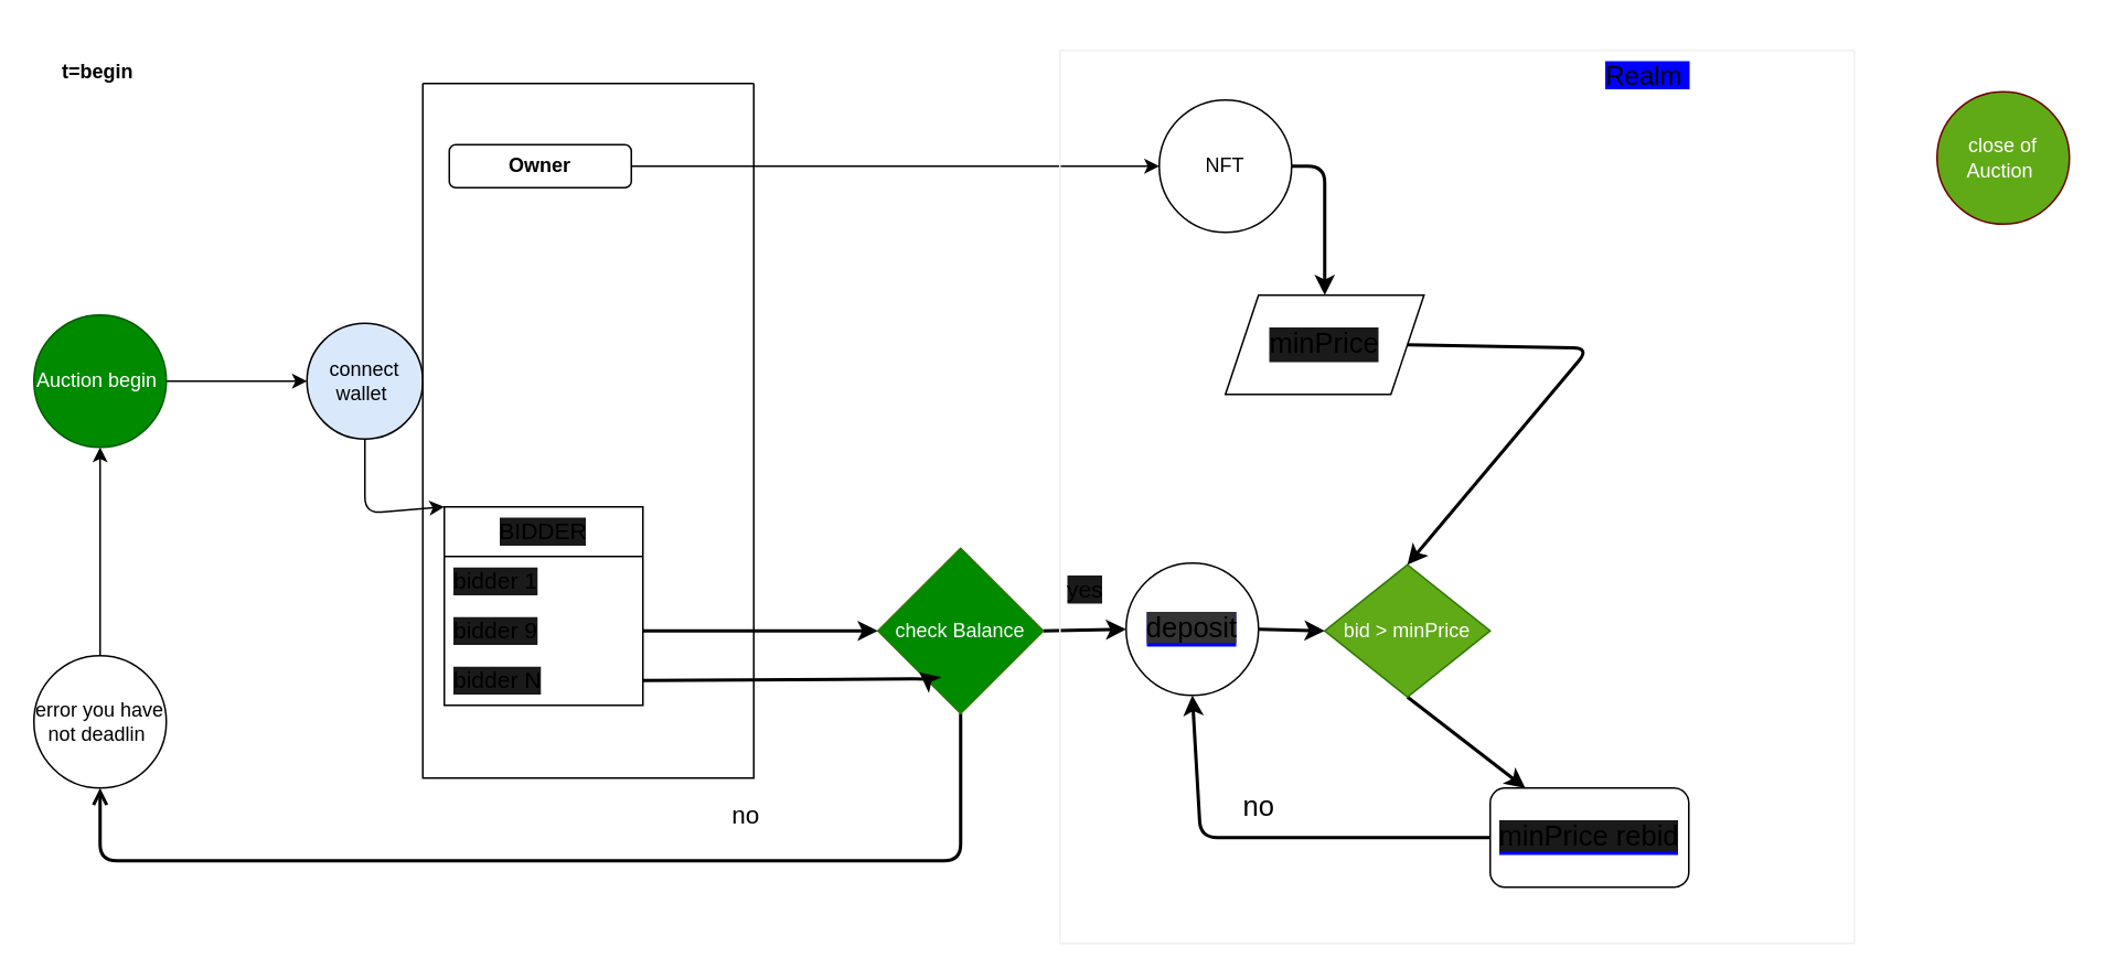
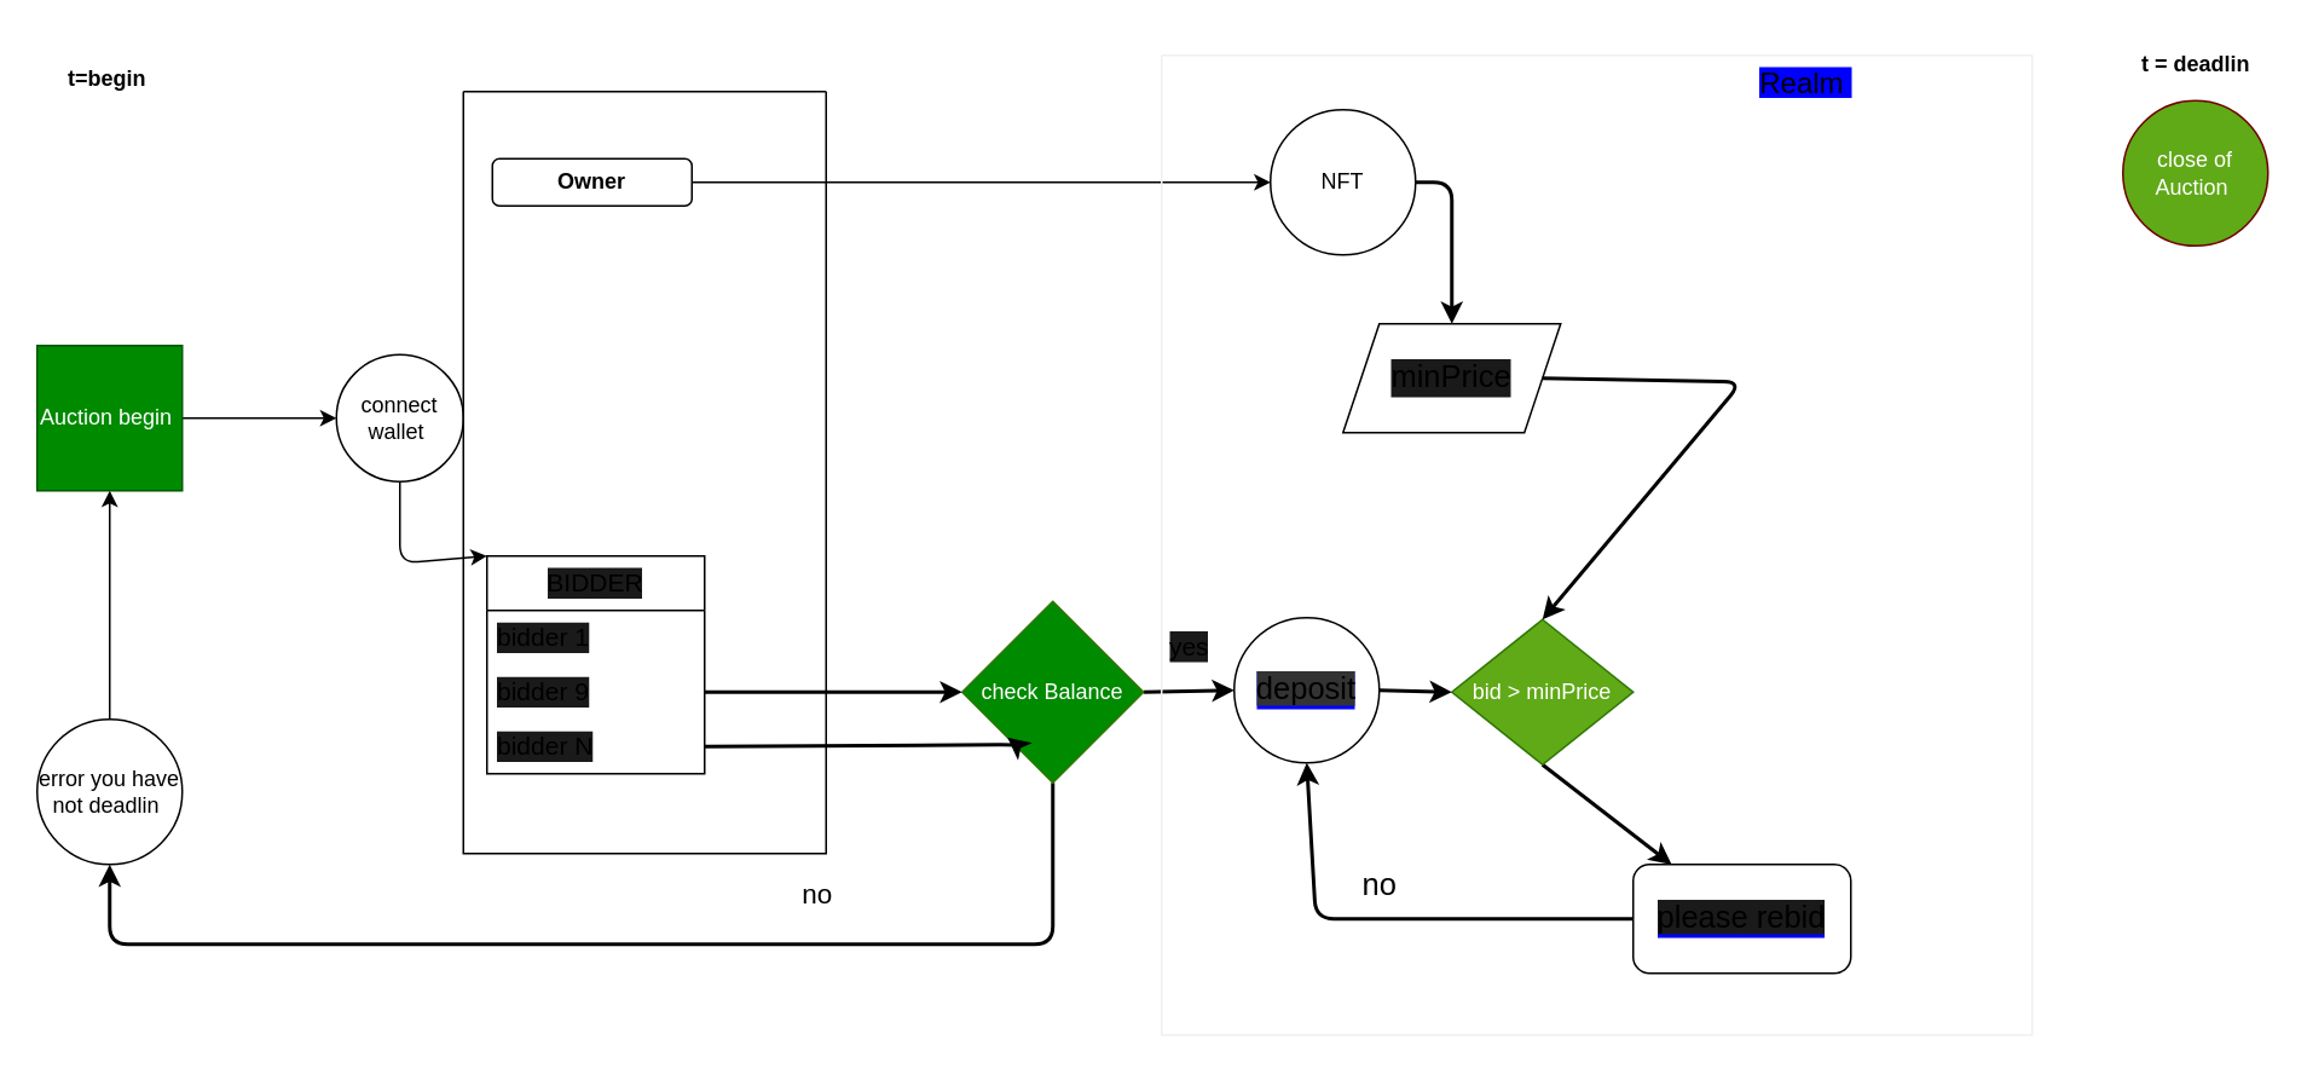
  <mxCell id="0" />
  <mxCell id="1" parent="0" />
  <mxCell id="2" style="edgeStyle=none;html=1;exitX=0.5;exitY=1;exitDx=0;exitDy=0;entryX=0.5;entryY=1;entryDx=0;entryDy=0;startArrow=none;" parent="1" source="12" target="4" edge="1"><mxGeometry relative="1" as="geometry"><Array as="points" /></mxGeometry></mxCell>
  <mxCell id="3" style="edgeStyle=none;html=1;exitX=1;exitY=0.5;exitDx=0;exitDy=0;" parent="1" source="4" target="6" edge="1"><mxGeometry relative="1" as="geometry" /></mxCell>
- <mxCell id="4" value="Auction begin&amp;nbsp;" style="ellipse;whiteSpace=wrap;html=1;aspect=fixed;fillColor=#008a00;fontColor=#ffffff;strokeColor=#005700;" parent="1" vertex="1"><mxGeometry x="20" y="190" width="80" height="80" as="geometry" /></mxCell>
+ <mxCell id="4" value="Auction begin&amp;nbsp;" style="whiteSpace=wrap;html=1;aspect=fixed;fillColor=#008a00;fontColor=#ffffff;strokeColor=#005700;rounded=0;" parent="1" vertex="1"><mxGeometry x="20" y="190" width="80" height="80" as="geometry" /></mxCell>
  <mxCell id="5" style="edgeStyle=none;html=1;exitX=0.5;exitY=1;exitDx=0;exitDy=0;entryX=0;entryY=0;entryDx=0;entryDy=0;" parent="1" source="6" target="26" edge="1"><mxGeometry relative="1" as="geometry"><mxPoint x="240" y="356" as="targetPoint" /><Array as="points"><mxPoint x="220" y="310" /></Array></mxGeometry></mxCell>
- <mxCell id="6" value="connect wallet&amp;nbsp;" style="ellipse;whiteSpace=wrap;html=1;aspect=fixed;fillColor=#dae8fc;" parent="1" vertex="1"><mxGeometry x="185" y="195" width="70" height="70" as="geometry" /></mxCell>
+ <mxCell id="6" value="connect wallet&amp;nbsp;" style="ellipse;whiteSpace=wrap;html=1;aspect=fixed;" parent="1" vertex="1"><mxGeometry x="185" y="195" width="70" height="70" as="geometry" /></mxCell>
  <mxCell id="7" value="close of Auction&amp;nbsp;" style="ellipse;whiteSpace=wrap;html=1;aspect=fixed;fillColor=#60a917;fontColor=#ffffff;strokeColor=#6F0000;" parent="1" vertex="1"><mxGeometry x="1170" y="55" width="80" height="80" as="geometry" /></mxCell>
+ <mxCell id="8" value="&lt;b&gt;t = deadlin&lt;/b&gt;" style="text;html=1;align=center;verticalAlign=middle;resizable=0;points=[];autosize=1;strokeColor=none;fillColor=none;" parent="1" vertex="1"><mxGeometry x="1170" y="20" width="80" height="30" as="geometry" /></mxCell>
  <mxCell id="9" value="&lt;b&gt;t=begin&amp;nbsp;&lt;/b&gt;" style="text;html=1;align=center;verticalAlign=middle;resizable=0;points=[];autosize=1;strokeColor=none;fillColor=none;" parent="1" vertex="1"><mxGeometry x="25" y="28" width="70" height="30" as="geometry" /></mxCell>
  <mxCell id="10" style="edgeStyle=none;html=1;exitX=1;exitY=0.5;exitDx=0;exitDy=0;fontSize=17;entryX=0;entryY=0.5;entryDx=0;entryDy=0;" parent="1" source="11" target="18" edge="1"><mxGeometry relative="1" as="geometry"><mxPoint x="510.001" y="101.718" as="targetPoint" /></mxGeometry></mxCell>
  <mxCell id="11" value="&lt;b&gt;Owner&lt;/b&gt;" style="rounded=1;whiteSpace=wrap;html=1;" parent="1" vertex="1"><mxGeometry x="271" y="87" width="110" height="26" as="geometry" /></mxCell>
  <mxCell id="12" value="error you have not deadlin&amp;nbsp;" style="ellipse;whiteSpace=wrap;html=1;aspect=fixed;" parent="1" vertex="1"><mxGeometry x="20" y="396" width="80" height="80" as="geometry" /></mxCell>
  <mxCell id="13" value="&lt;font style=&quot;font-size: 15px;&quot;&gt;no&lt;/font&gt;" style="text;html=1;align=center;verticalAlign=middle;resizable=0;points=[];autosize=1;strokeColor=none;fillColor=none;" parent="1" vertex="1"><mxGeometry x="430" y="477" width="40" height="30" as="geometry" /></mxCell>
- <mxCell id="14" style="edgeStyle=none;html=1;entryX=0.5;entryY=1;entryDx=0;entryDy=0;strokeWidth=2;fontSize=17;endArrow=open;" parent="1" source="16" target="12" edge="1"><mxGeometry relative="1" as="geometry"><Array as="points"><mxPoint x="580" y="520" /><mxPoint x="60" y="520" /></Array></mxGeometry></mxCell>
+ <mxCell id="14" style="edgeStyle=none;html=1;entryX=0.5;entryY=1;entryDx=0;entryDy=0;strokeWidth=2;fontSize=17;" parent="1" source="16" target="12" edge="1"><mxGeometry relative="1" as="geometry"><Array as="points"><mxPoint x="580" y="520" /><mxPoint x="60" y="520" /></Array></mxGeometry></mxCell>
  <mxCell id="15" style="edgeStyle=none;html=1;exitX=1;exitY=0.5;exitDx=0;exitDy=0;entryX=0;entryY=0.5;entryDx=0;entryDy=0;strokeWidth=2;fontSize=17;" parent="1" source="16" target="22" edge="1"><mxGeometry relative="1" as="geometry" /></mxCell>
  <mxCell id="16" value="check Balance" style="rhombus;whiteSpace=wrap;html=1;fillColor=#008a00;fontColor=#ffffff;strokeColor=#2D7600;" parent="1" vertex="1"><mxGeometry x="530" y="331" width="100" height="100" as="geometry" /></mxCell>
  <mxCell id="17" style="edgeStyle=none;html=1;exitX=1;exitY=0.5;exitDx=0;exitDy=0;strokeWidth=2;fontSize=16;" parent="1" source="18" target="35" edge="1"><mxGeometry relative="1" as="geometry"><Array as="points"><mxPoint x="800" y="100" /></Array></mxGeometry></mxCell>
  <mxCell id="18" value="NFT" style="ellipse;whiteSpace=wrap;html=1;rounded=1;" parent="1" vertex="1"><mxGeometry x="700" y="60" width="80" height="80" as="geometry" /></mxCell>
  <mxCell id="19" style="edgeStyle=none;html=1;exitX=0.5;exitY=1;exitDx=0;exitDy=0;strokeWidth=2;fontSize=17;" parent="1" source="20" target="24" edge="1"><mxGeometry relative="1" as="geometry"><mxPoint x="859.667" y="465" as="targetPoint" /></mxGeometry></mxCell>
  <mxCell id="20" value="bid &amp;gt; minPrice" style="rhombus;whiteSpace=wrap;html=1;fillColor=#60a917;fontColor=#ffffff;strokeColor=#2D7600;" parent="1" vertex="1"><mxGeometry x="800" y="341" width="100" height="80" as="geometry" /></mxCell>
  <mxCell id="21" style="edgeStyle=none;html=1;exitX=1;exitY=0.5;exitDx=0;exitDy=0;entryX=0;entryY=0.5;entryDx=0;entryDy=0;strokeWidth=2;fontSize=17;" parent="1" source="22" target="20" edge="1"><mxGeometry relative="1" as="geometry" /></mxCell>
  <mxCell id="22" value="&lt;span style=&quot;background-color: rgb(51, 51, 51);&quot;&gt;deposit&lt;/span&gt;" style="ellipse;whiteSpace=wrap;html=1;aspect=fixed;labelBackgroundColor=#0000FF;strokeWidth=1;fontSize=17;" parent="1" vertex="1"><mxGeometry x="680" y="340" width="80" height="80" as="geometry" /></mxCell>
  <mxCell id="23" style="edgeStyle=none;html=1;exitX=0;exitY=0.5;exitDx=0;exitDy=0;entryX=0.5;entryY=1;entryDx=0;entryDy=0;strokeWidth=2;fontSize=15;" parent="1" source="24" target="22" edge="1"><mxGeometry relative="1" as="geometry"><Array as="points"><mxPoint x="725" y="506" /></Array></mxGeometry></mxCell>
- <mxCell id="24" value="&lt;span style=&quot;background-color: rgb(26, 26, 26);&quot;&gt;minPrice rebid&lt;/span&gt;" style="rounded=1;whiteSpace=wrap;html=1;labelBackgroundColor=#0000FF;strokeWidth=1;fontSize=17;" parent="1" vertex="1"><mxGeometry x="899.997" y="476" width="120" height="60" as="geometry" /></mxCell>
+ <mxCell id="24" value="&lt;span style=&quot;background-color: rgb(26, 26, 26);&quot;&gt;please rebid&lt;/span&gt;" style="rounded=1;whiteSpace=wrap;html=1;labelBackgroundColor=#0000FF;strokeWidth=1;fontSize=17;" parent="1" vertex="1"><mxGeometry x="899.997" y="476" width="120" height="60" as="geometry" /></mxCell>
  <mxCell id="25" value="no" style="text;html=1;align=center;verticalAlign=middle;resizable=0;points=[];autosize=1;strokeColor=none;fillColor=none;fontSize=17;" parent="1" vertex="1"><mxGeometry x="740" y="473" width="40" height="30" as="geometry" /></mxCell>
  <mxCell id="26" value="BIDDER" style="swimlane;fontStyle=0;childLayout=stackLayout;horizontal=1;startSize=30;horizontalStack=0;resizeParent=1;resizeParentMax=0;resizeLast=0;collapsible=1;marginBottom=0;whiteSpace=wrap;html=1;labelBackgroundColor=#1A1A1A;strokeWidth=1;fontSize=14;" parent="1" vertex="1"><mxGeometry x="268" y="306" width="120" height="120" as="geometry" /></mxCell>
  <mxCell id="27" value="bidder 1" style="text;strokeColor=none;fillColor=none;align=left;verticalAlign=middle;spacingLeft=4;spacingRight=4;overflow=hidden;points=[[0,0.5],[1,0.5]];portConstraint=eastwest;rotatable=0;whiteSpace=wrap;html=1;labelBackgroundColor=#1A1A1A;strokeWidth=1;fontSize=14;" parent="26" vertex="1"><mxGeometry y="30" width="120" height="30" as="geometry" /></mxCell>
  <mxCell id="28" value="bidder 9" style="text;strokeColor=none;fillColor=none;align=left;verticalAlign=middle;spacingLeft=4;spacingRight=4;overflow=hidden;points=[[0,0.5],[1,0.5]];portConstraint=eastwest;rotatable=0;whiteSpace=wrap;html=1;labelBackgroundColor=#1A1A1A;strokeWidth=1;fontSize=14;" parent="26" vertex="1"><mxGeometry y="60" width="120" height="30" as="geometry" /></mxCell>
  <mxCell id="29" value="bidder N" style="text;strokeColor=none;fillColor=none;align=left;verticalAlign=middle;spacingLeft=4;spacingRight=4;overflow=hidden;points=[[0,0.5],[1,0.5]];portConstraint=eastwest;rotatable=0;whiteSpace=wrap;html=1;labelBackgroundColor=#1A1A1A;strokeWidth=1;fontSize=14;" parent="26" vertex="1"><mxGeometry y="90" width="120" height="30" as="geometry" /></mxCell>
  <mxCell id="30" style="edgeStyle=none;html=1;exitX=1;exitY=0.5;exitDx=0;exitDy=0;entryX=0;entryY=0.5;entryDx=0;entryDy=0;strokeWidth=2;fontSize=14;" parent="1" source="28" target="16" edge="1"><mxGeometry relative="1" as="geometry" /></mxCell>
  <mxCell id="31" value="yes" style="text;html=1;align=center;verticalAlign=middle;resizable=0;points=[];autosize=1;strokeColor=none;fillColor=none;fontSize=14;labelBackgroundColor=#1A1A1A;strokeWidth=1;" parent="1" vertex="1"><mxGeometry x="630" y="341" width="50" height="30" as="geometry" /></mxCell>
  <mxCell id="32" style="edgeStyle=none;html=1;exitX=1;exitY=0.5;exitDx=0;exitDy=0;entryX=0;entryY=1;entryDx=0;entryDy=0;strokeWidth=2;fontSize=15;" parent="1" source="29" target="16" edge="1"><mxGeometry relative="1" as="geometry"><Array as="points"><mxPoint x="560" y="410" /></Array></mxGeometry></mxCell>
  <mxCell id="33" value="" style="swimlane;startSize=0;labelBackgroundColor=#1A1A1A;strokeWidth=1;fontSize=15;" parent="1" vertex="1"><mxGeometry x="255" y="50" width="200" height="420" as="geometry" /></mxCell>
  <mxCell id="34" value="" style="swimlane;startSize=0;labelBackgroundColor=#0000FF;strokeWidth=1;fontSize=16;strokeColor=#F0F0F0;" parent="1" vertex="1"><mxGeometry x="640" y="30" width="480" height="540" as="geometry" /></mxCell>
  <mxCell id="35" value="minPrice" style="shape=parallelogram;perimeter=parallelogramPerimeter;whiteSpace=wrap;html=1;fixedSize=1;labelBackgroundColor=#1A1A1A;strokeWidth=1;fontSize=17;" parent="34" vertex="1"><mxGeometry x="100" y="148" width="120" height="60" as="geometry" /></mxCell>
  <mxCell id="36" value="&lt;span style=&quot;background-color: rgb(0, 0, 255);&quot;&gt;Realm&amp;nbsp;&lt;/span&gt;" style="text;html=1;align=center;verticalAlign=middle;resizable=0;points=[];autosize=1;strokeColor=none;fillColor=none;fontSize=16;" parent="34" vertex="1"><mxGeometry x="320" width="70" height="30" as="geometry" /></mxCell>
  <mxCell id="37" style="edgeStyle=none;html=1;exitX=1;exitY=0.5;exitDx=0;exitDy=0;strokeWidth=2;fontSize=16;entryX=0.5;entryY=0;entryDx=0;entryDy=0;" parent="1" source="35" target="20" edge="1"><mxGeometry relative="1" as="geometry"><mxPoint x="950" y="208.667" as="targetPoint" /><Array as="points"><mxPoint x="960" y="210" /></Array></mxGeometry></mxCell>
